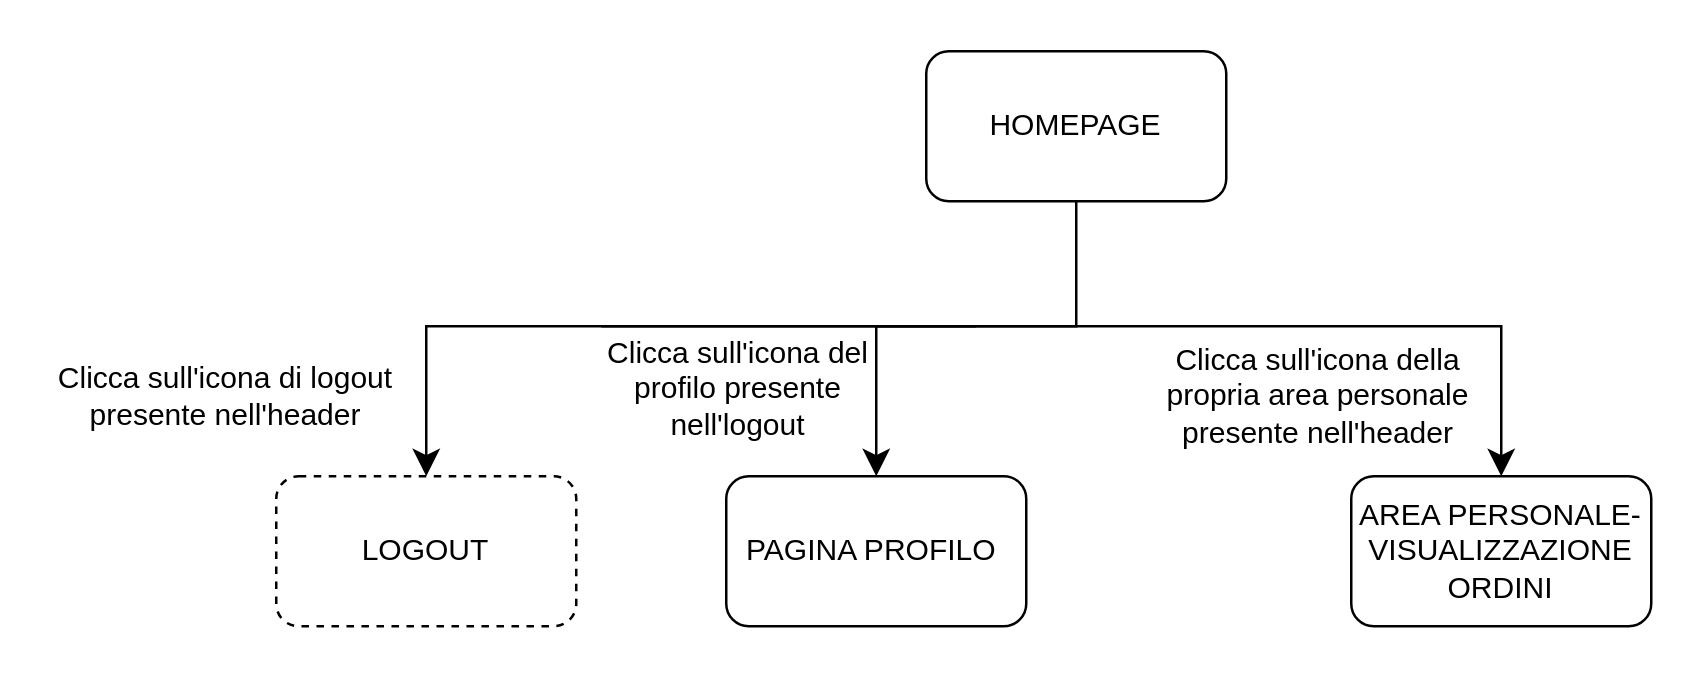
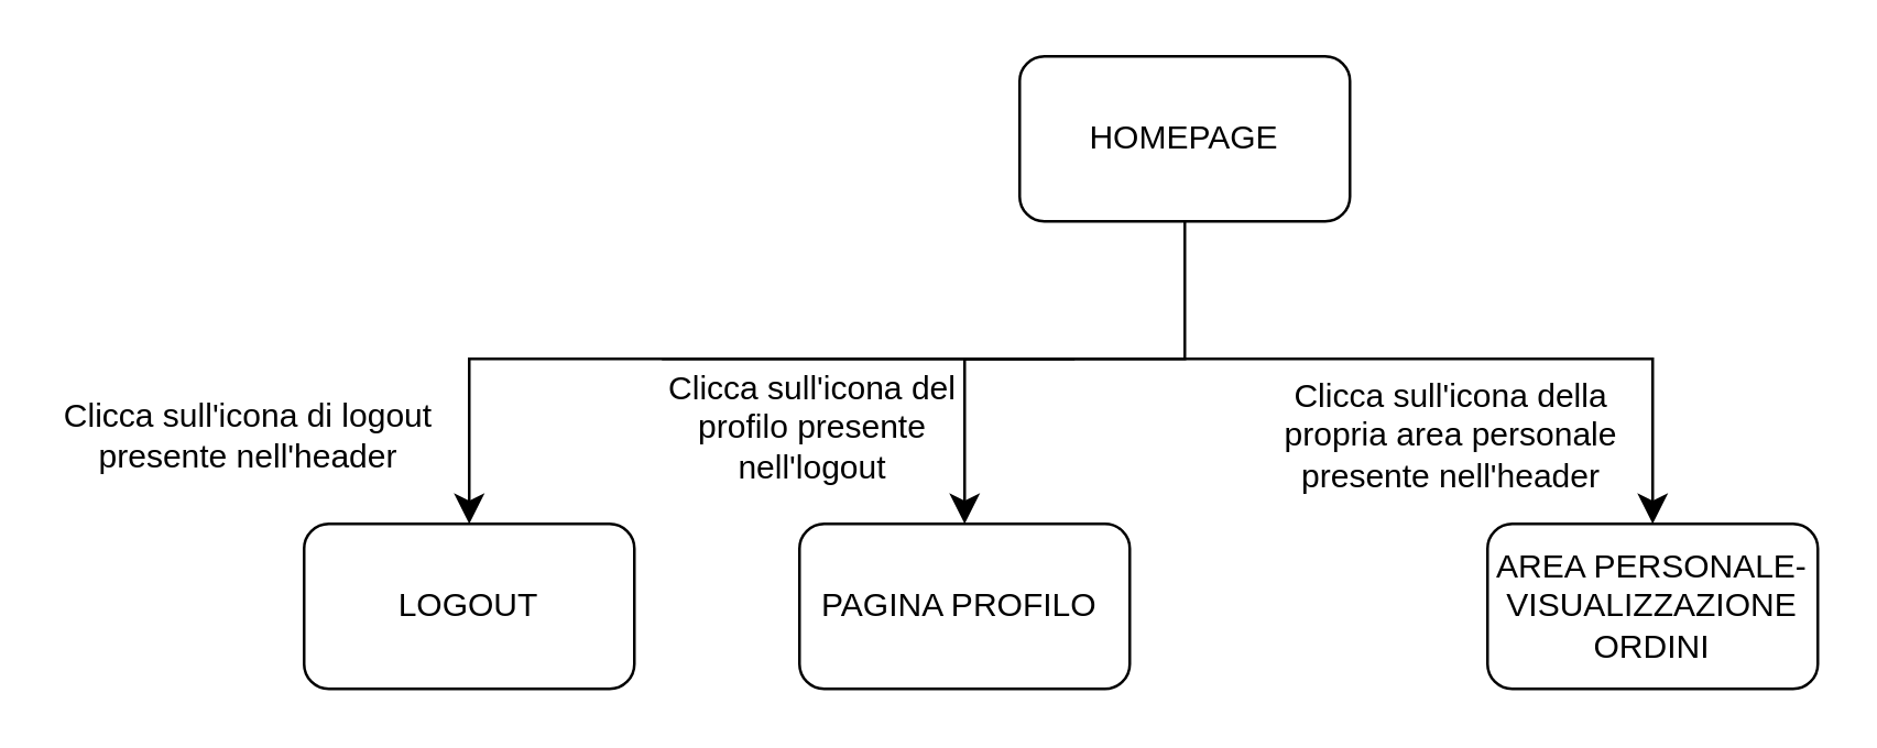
  <mxCell id="0" />
  <mxCell id="1" parent="0" />
  <mxCell id="2" value="HOMEPAGE" style="rounded=1;whiteSpace=wrap;html=1;" parent="1" vertex="1"><mxGeometry x="370" y="20" width="120" height="60" as="geometry" /></mxCell>
  <mxCell id="3" value="PAGINA PROFILO&amp;nbsp;" style="rounded=1;whiteSpace=wrap;html=1;" parent="1" vertex="1"><mxGeometry x="290" y="190" width="120" height="60" as="geometry" /></mxCell>
  <mxCell id="4" value="AREA PERSONALE- VISUALIZZAZIONE ORDINI" style="rounded=1;whiteSpace=wrap;html=1;" parent="1" vertex="1"><mxGeometry x="540" y="190" width="120" height="60" as="geometry" /></mxCell>
  <mxCell id="5" value="" style="edgeStyle=elbowEdgeStyle;elbow=vertical;endArrow=classic;html=1;curved=0;rounded=0;endSize=8;startSize=8;exitX=0.5;exitY=1;exitDx=0;exitDy=0;entryX=0.5;entryY=0;entryDx=0;entryDy=0;" parent="1" source="2" target="3" edge="1"><mxGeometry width="50" height="50" relative="1" as="geometry"><mxPoint x="390" y="70" as="sourcePoint" /><mxPoint x="330" y="190" as="targetPoint" /><Array as="points"><mxPoint x="370" y="130" /><mxPoint x="390" y="130" /><mxPoint x="220" y="130" /></Array></mxGeometry></mxCell>
  <mxCell id="6" value="" style="edgeStyle=segmentEdgeStyle;endArrow=classic;html=1;curved=0;rounded=0;endSize=8;startSize=8;entryX=0.5;entryY=0;entryDx=0;entryDy=0;" parent="1" target="4" edge="1"><mxGeometry width="50" height="50" relative="1" as="geometry"><mxPoint x="240" y="130" as="sourcePoint" /><mxPoint x="650" y="190" as="targetPoint" /></mxGeometry></mxCell>
- <mxCell id="7" value="LOGOUT" style="rounded=1;whiteSpace=wrap;html=1;dashed=1;" parent="1" vertex="1"><mxGeometry x="110" y="190" width="120" height="60" as="geometry" /></mxCell>
+ <mxCell id="7" value="LOGOUT" style="rounded=1;whiteSpace=wrap;html=1;" parent="1" vertex="1"><mxGeometry x="110" y="190" width="120" height="60" as="geometry" /></mxCell>
  <mxCell id="8" value="" style="edgeStyle=segmentEdgeStyle;endArrow=classic;html=1;curved=0;rounded=0;endSize=8;startSize=8;entryX=0.5;entryY=0;entryDx=0;entryDy=0;" parent="1" target="7" edge="1"><mxGeometry width="50" height="50" relative="1" as="geometry"><mxPoint x="390" y="130" as="sourcePoint" /><mxPoint x="130" y="260" as="targetPoint" /></mxGeometry></mxCell>
  <mxCell id="9" value="Clicca sull'icona di logout presente nell'header" style="text;html=1;strokeColor=none;fillColor=none;align=center;verticalAlign=middle;whiteSpace=wrap;rounded=0;" vertex="1" parent="1"><mxGeometry x="20" y="135" width="140" height="45" as="geometry" /></mxCell>
  <mxCell id="10" value="Clicca sull'icona del profilo presente nell'logout" style="text;html=1;strokeColor=none;fillColor=none;align=center;verticalAlign=middle;whiteSpace=wrap;rounded=0;" vertex="1" parent="1"><mxGeometry x="230" y="140" width="130" height="30" as="geometry" /></mxCell>
  <mxCell id="11" value="Clicca sull'icona della propria area personale presente nell'header" style="text;html=1;strokeColor=none;fillColor=none;align=center;verticalAlign=middle;whiteSpace=wrap;rounded=0;" vertex="1" parent="1"><mxGeometry x="457" y="135" width="140" height="45" as="geometry" /></mxCell>
